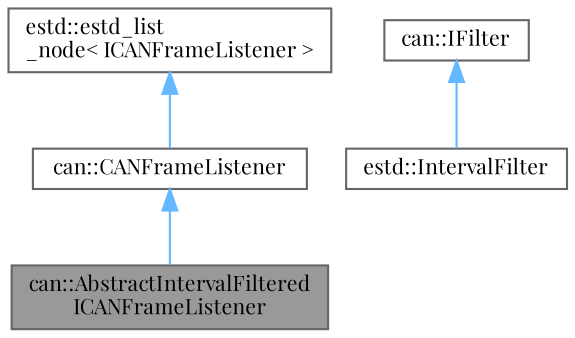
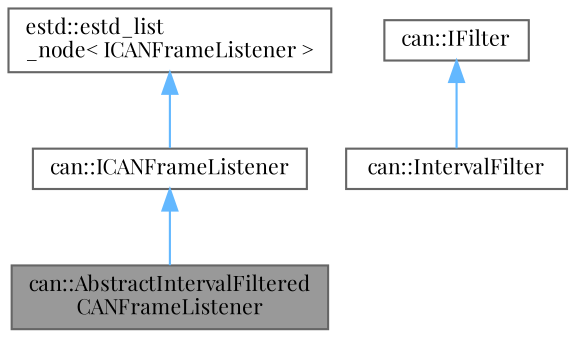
  digraph {
    fontname="Playfair Display"
    node [color=gray40 fillcolor=white fontname="Playfair Display" fontsize=10 shape=box style=filled]
    edge [color=steelblue1 dir=back fontname="Playfair Display" fontsize=10 labelfontname=Helvetica labelfontsize=10 style=solid]
-   n1 [fillcolor=grey60 fontcolor=black height=0.2 label="can::AbstractIntervalFiltered\lICANFrameListener" width=0.4]
-   n2 [height=0.2 label="can::CANFrameListener" width=0.4]
+   n1 [fillcolor=grey60 fontcolor=black height=0.2 label="can::AbstractIntervalFiltered\lCANFrameListener" width=0.4]
+   n2 [height=0.2 label="can::ICANFrameListener" width=0.4]
    n3 [height=0.2 label="estd::estd_list\l_node\< ICANFrameListener \>" width=0.4]
-   n4 [height=0.2 label="estd::IntervalFilter" width=0.4]
+   n4 [height=0.2 label="can::IntervalFilter" width=0.4]
    n5 [height=0.2 label="can::IFilter" width=0.4]
    n2 -> n1
    n3 -> n2
    n5 -> n4
  }
